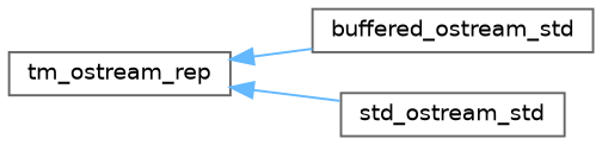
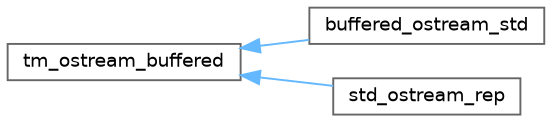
  digraph {
    rankdir=LR
    node [color=grey40 fillcolor=white fontname=Helvetica fontsize=10 shape=box style=filled]
    edge [color=steelblue1 dir=back fontname=Helvetica fontsize=10 labelfontname=Helvetica labelfontsize=10 style=solid]
-   n1 [height=0.2 label=tm_ostream_rep width=0.4]
+   n1 [height=0.2 label=tm_ostream_buffered width=0.4]
    n2 [height=0.2 label=buffered_ostream_std width=0.4]
-   n3 [height=0.2 label=std_ostream_std width=0.4]
+   n3 [height=0.2 label=std_ostream_rep width=0.4]
    n1 -> n2
    n1 -> n3
  }
